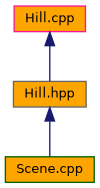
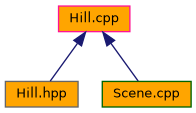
  digraph {
    node [fillcolor=orange fontname=Helvetica fontsize=10 shape=record style=filled]
    edge [color=midnightblue dir=back fontname=Helvetica fontsize=10 labelfontname=Helvetica labelfontsize=10 style=solid]
    n1 [color=gray40 fontcolor=black height=0.2 label="Hill.hpp" width=0.4]
    n2 [color=darkgreen height=0.2 label="Scene.cpp" width=0.4]
    n3 [color=deeppink height=0.2 label="Hill.cpp" width=0.4]
-   n1 -> n2
+   n3 -> n2
    n3 -> n1
  }
